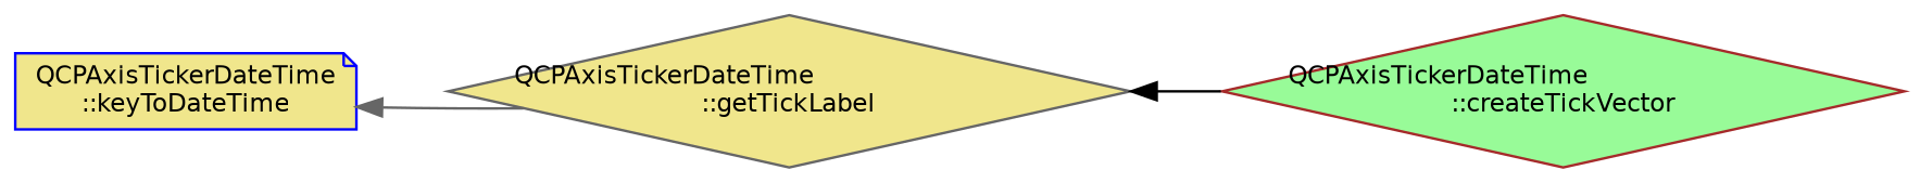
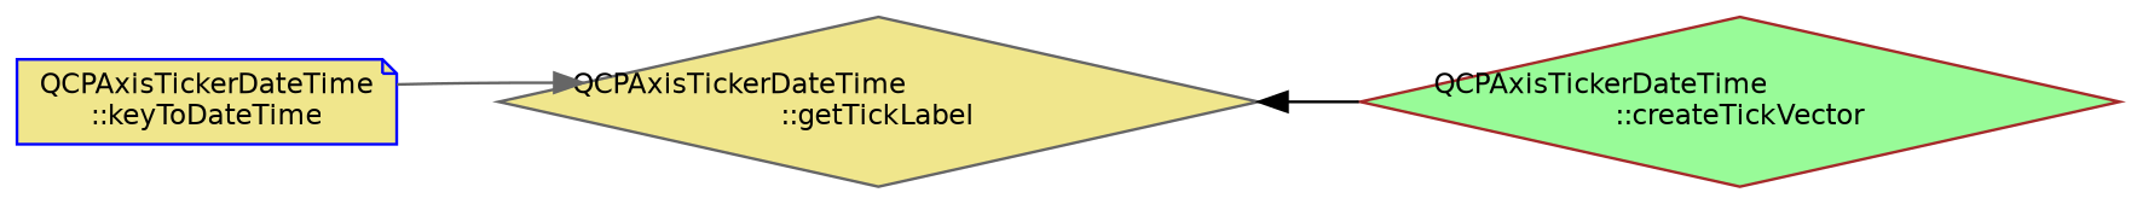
  digraph {
    rankdir=LR
    node [fillcolor=khaki fontname=Helvetica fontsize=10 shape=diamond style=filled]
    edge [dir=back fontname=Helvetica fontsize=10 labelfontname=Helvetica labelfontsize=10 style=solid]
    n1 [color=blue fontcolor=black height=0.2 label="QCPAxisTickerDateTime\l::keyToDateTime" shape=note width=0.4]
    n2 [color=gray40 height=0.2 label="QCPAxisTickerDateTime\l::getTickLabel" width=0.4]
    n3 [color=brown fillcolor=palegreen height=0.2 label="QCPAxisTickerDateTime\l::createTickVector" width=0.4]
-   n1 -> n2 [color=gray40]
+   n2 -> n1 [color=gray40]
    n2 -> n3 [color=black]
  }
